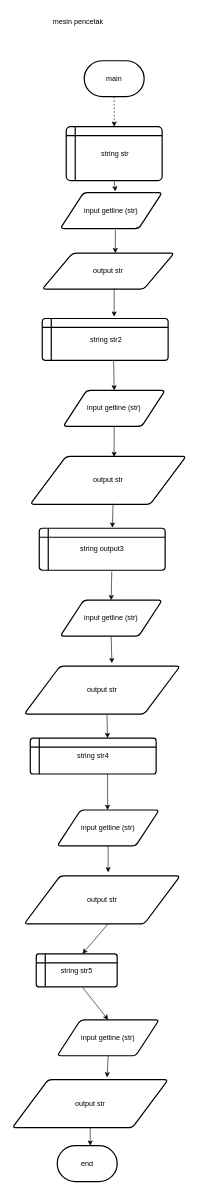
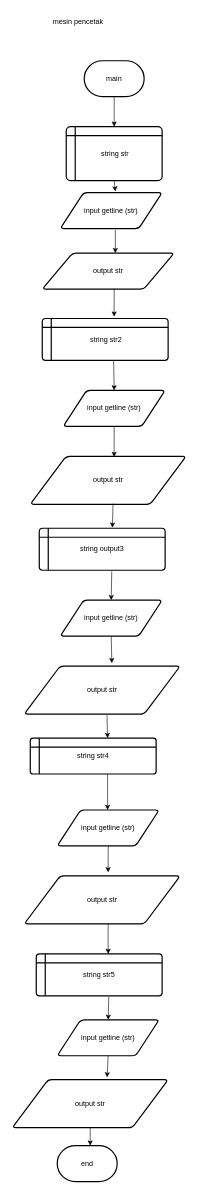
  <mxCell id="0" />
  <mxCell id="1" parent="0" />
  <mxCell id="2" value="mesin pencetak" style="text;html=1;strokeColor=none;fillColor=none;align=center;verticalAlign=middle;whiteSpace=wrap;rounded=0;" parent="1" vertex="1"><mxGeometry x="80" y="20" width="100" height="30" as="geometry" /></mxCell>
  <mxCell id="3" value="main" style="strokeWidth=2;html=1;shape=mxgraph.flowchart.terminator;whiteSpace=wrap;" parent="1" vertex="1"><mxGeometry x="140" y="100" width="100" height="60" as="geometry" /></mxCell>
  <mxCell id="4" value="&amp;nbsp;string str" style="shape=internalStorage;whiteSpace=wrap;html=1;dx=15;dy=15;rounded=1;arcSize=8;strokeWidth=2;" parent="1" vertex="1"><mxGeometry x="110" y="210" width="160" height="90" as="geometry" /></mxCell>
  <mxCell id="5" value="input getline (str)" style="shape=parallelogram;html=1;strokeWidth=2;perimeter=parallelogramPerimeter;whiteSpace=wrap;rounded=1;arcSize=12;size=0.23;" parent="1" vertex="1"><mxGeometry x="100" y="320" width="170" height="60" as="geometry" /></mxCell>
  <mxCell id="6" value="output str" style="shape=parallelogram;html=1;strokeWidth=2;perimeter=parallelogramPerimeter;whiteSpace=wrap;rounded=1;arcSize=12;size=0.23;" parent="1" vertex="1"><mxGeometry x="70" y="421" width="220" height="60" as="geometry" /></mxCell>
  <mxCell id="7" value="&amp;nbsp;string str2" style="shape=internalStorage;whiteSpace=wrap;html=1;dx=15;dy=15;rounded=1;arcSize=8;strokeWidth=2;" parent="1" vertex="1"><mxGeometry x="70" y="530" width="210" height="70" as="geometry" /></mxCell>
  <mxCell id="8" value="input getline (str)" style="shape=parallelogram;html=1;strokeWidth=2;perimeter=parallelogramPerimeter;whiteSpace=wrap;rounded=1;arcSize=12;size=0.23;" parent="1" vertex="1"><mxGeometry x="105" y="650" width="170" height="60" as="geometry" /></mxCell>
  <mxCell id="9" value="output str" style="shape=parallelogram;html=1;strokeWidth=2;perimeter=parallelogramPerimeter;whiteSpace=wrap;rounded=1;arcSize=12;size=0.23;" parent="1" vertex="1"><mxGeometry x="50" y="760" width="260" height="80" as="geometry" /></mxCell>
  <mxCell id="10" value="string output3" style="shape=internalStorage;whiteSpace=wrap;html=1;dx=15;dy=15;rounded=1;arcSize=8;strokeWidth=2;" parent="1" vertex="1"><mxGeometry x="65" y="880" width="210" height="70" as="geometry" /></mxCell>
  <mxCell id="11" value="input getline (str)" style="shape=parallelogram;html=1;strokeWidth=2;perimeter=parallelogramPerimeter;whiteSpace=wrap;rounded=1;arcSize=12;size=0.23;" parent="1" vertex="1"><mxGeometry x="100" y="1000" width="170" height="60" as="geometry" /></mxCell>
  <mxCell id="12" value="output str" style="shape=parallelogram;html=1;strokeWidth=2;perimeter=parallelogramPerimeter;whiteSpace=wrap;rounded=1;arcSize=12;size=0.23;" parent="1" vertex="1"><mxGeometry x="40" y="1110" width="260" height="80" as="geometry" /></mxCell>
  <mxCell id="13" value="string str4" style="shape=internalStorage;whiteSpace=wrap;html=1;dx=15;dy=15;rounded=1;arcSize=8;strokeWidth=2;" parent="1" vertex="1"><mxGeometry x="50" y="1230" width="210" height="60" as="geometry" /></mxCell>
  <mxCell id="14" value="input getline (str)" style="shape=parallelogram;html=1;strokeWidth=2;perimeter=parallelogramPerimeter;whiteSpace=wrap;rounded=1;arcSize=12;size=0.23;" parent="1" vertex="1"><mxGeometry x="95" y="1350" width="170" height="60" as="geometry" /></mxCell>
  <mxCell id="15" value="output str" style="shape=parallelogram;html=1;strokeWidth=2;perimeter=parallelogramPerimeter;whiteSpace=wrap;rounded=1;arcSize=12;size=0.23;" parent="1" vertex="1"><mxGeometry x="40" y="1460" width="260" height="80" as="geometry" /></mxCell>
- <mxCell id="16" value="string str5" style="shape=internalStorage;whiteSpace=wrap;html=1;dx=15;dy=15;rounded=1;arcSize=8;strokeWidth=2;" parent="1" vertex="1"><mxGeometry x="60" y="1590" width="135" height="55" as="geometry" /></mxCell>
+ <mxCell id="16" value="string str5" style="shape=internalStorage;whiteSpace=wrap;html=1;dx=15;dy=15;rounded=1;arcSize=8;strokeWidth=2;" parent="1" vertex="1"><mxGeometry x="60" y="1590" width="210" height="70" as="geometry" /></mxCell>
  <mxCell id="17" value="input getline (str)" style="shape=parallelogram;html=1;strokeWidth=2;perimeter=parallelogramPerimeter;whiteSpace=wrap;rounded=1;arcSize=12;size=0.23;" parent="1" vertex="1"><mxGeometry x="95" y="1700" width="170" height="60" as="geometry" /></mxCell>
  <mxCell id="18" value="output str" style="shape=parallelogram;html=1;strokeWidth=2;perimeter=parallelogramPerimeter;whiteSpace=wrap;rounded=1;arcSize=12;size=0.23;" parent="1" vertex="1"><mxGeometry x="20" y="1800" width="260" height="80" as="geometry" /></mxCell>
- <mxCell id="19" value="" style="endArrow=classic;html=1;rounded=0;exitX=0.5;exitY=1;exitDx=0;exitDy=0;exitPerimeter=0;entryX=0.5;entryY=0;entryDx=0;entryDy=0;dashed=1;" parent="1" source="3" target="4" edge="1"><mxGeometry width="50" height="50" relative="1" as="geometry"><mxPoint x="150" y="280" as="sourcePoint" /><mxPoint x="200" y="230" as="targetPoint" /></mxGeometry></mxCell>
+ <mxCell id="19" value="" style="endArrow=classic;html=1;rounded=0;exitX=0.5;exitY=1;exitDx=0;exitDy=0;exitPerimeter=0;entryX=0.5;entryY=0;entryDx=0;entryDy=0;" parent="1" source="3" target="4" edge="1"><mxGeometry width="50" height="50" relative="1" as="geometry"><mxPoint x="150" y="280" as="sourcePoint" /><mxPoint x="200" y="230" as="targetPoint" /></mxGeometry></mxCell>
  <mxCell id="20" value="" style="endArrow=classic;html=1;rounded=0;exitX=0.5;exitY=1;exitDx=0;exitDy=0;entryX=0.541;entryY=-0.033;entryDx=0;entryDy=0;entryPerimeter=0;" parent="1" source="4" target="5" edge="1"><mxGeometry width="50" height="50" relative="1" as="geometry"><mxPoint x="150" y="280" as="sourcePoint" /><mxPoint x="200" y="230" as="targetPoint" /></mxGeometry></mxCell>
  <mxCell id="21" value="" style="endArrow=classic;html=1;rounded=0;exitX=0.541;exitY=1.033;exitDx=0;exitDy=0;exitPerimeter=0;entryX=0.554;entryY=0;entryDx=0;entryDy=0;entryPerimeter=0;" parent="1" source="5" target="6" edge="1"><mxGeometry width="50" height="50" relative="1" as="geometry"><mxPoint x="150" y="410" as="sourcePoint" /><mxPoint x="200" y="360" as="targetPoint" /></mxGeometry></mxCell>
  <mxCell id="22" value="" style="endArrow=classic;html=1;rounded=0;entryX=0.571;entryY=-0.043;entryDx=0;entryDy=0;entryPerimeter=0;" parent="1" target="7" edge="1"><mxGeometry width="50" height="50" relative="1" as="geometry"><mxPoint x="190" y="480" as="sourcePoint" /><mxPoint x="230" y="480" as="targetPoint" /></mxGeometry></mxCell>
  <mxCell id="23" value="" style="endArrow=classic;html=1;rounded=0;exitX=0.567;exitY=1.014;exitDx=0;exitDy=0;exitPerimeter=0;entryX=0.5;entryY=0;entryDx=0;entryDy=0;" parent="1" source="7" target="8" edge="1"><mxGeometry width="50" height="50" relative="1" as="geometry"><mxPoint x="170" y="650" as="sourcePoint" /><mxPoint x="220" y="600" as="targetPoint" /><Array as="points" /></mxGeometry></mxCell>
  <mxCell id="24" value="" style="endArrow=classic;html=1;rounded=0;exitX=0.5;exitY=1;exitDx=0;exitDy=0;entryX=0.538;entryY=0.013;entryDx=0;entryDy=0;entryPerimeter=0;" parent="1" source="8" target="9" edge="1"><mxGeometry width="50" height="50" relative="1" as="geometry"><mxPoint x="170" y="760" as="sourcePoint" /><mxPoint x="220" y="710" as="targetPoint" /></mxGeometry></mxCell>
  <mxCell id="25" value="" style="endArrow=classic;html=1;rounded=0;exitX=0.531;exitY=0.988;exitDx=0;exitDy=0;exitPerimeter=0;entryX=0.581;entryY=-0.014;entryDx=0;entryDy=0;entryPerimeter=0;" parent="1" source="9" target="10" edge="1"><mxGeometry width="50" height="50" relative="1" as="geometry"><mxPoint x="180" y="870" as="sourcePoint" /><mxPoint x="230" y="820" as="targetPoint" /></mxGeometry></mxCell>
  <mxCell id="26" value="" style="endArrow=classic;html=1;rounded=0;exitX=0.576;exitY=1.029;exitDx=0;exitDy=0;exitPerimeter=0;entryX=0.5;entryY=0;entryDx=0;entryDy=0;" parent="1" source="10" target="11" edge="1"><mxGeometry width="50" height="50" relative="1" as="geometry"><mxPoint x="150" y="1060" as="sourcePoint" /><mxPoint x="200" y="1010" as="targetPoint" /></mxGeometry></mxCell>
  <mxCell id="27" value="" style="endArrow=classic;html=1;rounded=0;exitX=0.5;exitY=1;exitDx=0;exitDy=0;entryX=0.562;entryY=-0.062;entryDx=0;entryDy=0;entryPerimeter=0;" parent="1" source="11" target="12" edge="1"><mxGeometry width="50" height="50" relative="1" as="geometry"><mxPoint x="170" y="1090" as="sourcePoint" /><mxPoint x="220" y="1040" as="targetPoint" /></mxGeometry></mxCell>
  <mxCell id="28" value="" style="endArrow=classic;html=1;rounded=0;exitX=0.614;exitY=1;exitDx=0;exitDy=0;exitPerimeter=0;entryX=0.494;entryY=0;entryDx=0;entryDy=0;entryPerimeter=0;" parent="1" source="13" target="14" edge="1"><mxGeometry width="50" height="50" relative="1" as="geometry"><mxPoint x="155" y="1350" as="sourcePoint" /><mxPoint x="205" y="1300" as="targetPoint" /></mxGeometry></mxCell>
  <mxCell id="29" value="" style="endArrow=classic;html=1;rounded=0;exitX=0.531;exitY=1.025;exitDx=0;exitDy=0;exitPerimeter=0;entryX=0.614;entryY=0;entryDx=0;entryDy=0;entryPerimeter=0;" parent="1" source="12" target="13" edge="1"><mxGeometry width="50" height="50" relative="1" as="geometry"><mxPoint x="170" y="1220" as="sourcePoint" /><mxPoint x="220" y="1170" as="targetPoint" /></mxGeometry></mxCell>
  <mxCell id="30" value="" style="endArrow=classic;html=1;rounded=0;exitX=0.5;exitY=1;exitDx=0;exitDy=0;entryX=0.538;entryY=-0.075;entryDx=0;entryDy=0;entryPerimeter=0;" parent="1" source="14" target="15" edge="1"><mxGeometry width="50" height="50" relative="1" as="geometry"><mxPoint x="150" y="1470" as="sourcePoint" /><mxPoint x="200" y="1420" as="targetPoint" /></mxGeometry></mxCell>
  <mxCell id="31" value="" style="endArrow=classic;html=1;rounded=0;exitX=0.538;exitY=1;exitDx=0;exitDy=0;entryX=0.571;entryY=0;entryDx=0;entryDy=0;entryPerimeter=0;exitPerimeter=0;" parent="1" source="15" target="16" edge="1"><mxGeometry width="50" height="50" relative="1" as="geometry"><mxPoint x="150" y="1650" as="sourcePoint" /><mxPoint x="200" y="1600" as="targetPoint" /></mxGeometry></mxCell>
  <mxCell id="32" value="" style="endArrow=classic;html=1;rounded=0;exitX=0.576;exitY=1.029;exitDx=0;exitDy=0;exitPerimeter=0;entryX=0.5;entryY=0;entryDx=0;entryDy=0;" parent="1" source="16" target="17" edge="1"><mxGeometry width="50" height="50" relative="1" as="geometry"><mxPoint x="150" y="1720" as="sourcePoint" /><mxPoint x="200" y="1670" as="targetPoint" /></mxGeometry></mxCell>
  <mxCell id="33" value="" style="endArrow=classic;html=1;rounded=0;exitX=0.5;exitY=1;exitDx=0;exitDy=0;entryX=0.608;entryY=-0.05;entryDx=0;entryDy=0;entryPerimeter=0;" parent="1" source="17" target="18" edge="1"><mxGeometry width="50" height="50" relative="1" as="geometry"><mxPoint x="150" y="1740" as="sourcePoint" /><mxPoint x="200" y="1690" as="targetPoint" /></mxGeometry></mxCell>
  <mxCell id="34" value="end" style="strokeWidth=2;html=1;shape=mxgraph.flowchart.terminator;whiteSpace=wrap;" parent="1" vertex="1"><mxGeometry x="95" y="1910" width="100" height="60" as="geometry" /></mxCell>
  <mxCell id="35" value="" style="endArrow=classic;html=1;rounded=0;exitX=0.5;exitY=1;exitDx=0;exitDy=0;" parent="1" source="18" edge="1"><mxGeometry width="50" height="50" relative="1" as="geometry"><mxPoint x="130" y="1870" as="sourcePoint" /><mxPoint x="150" y="1910" as="targetPoint" /></mxGeometry></mxCell>
